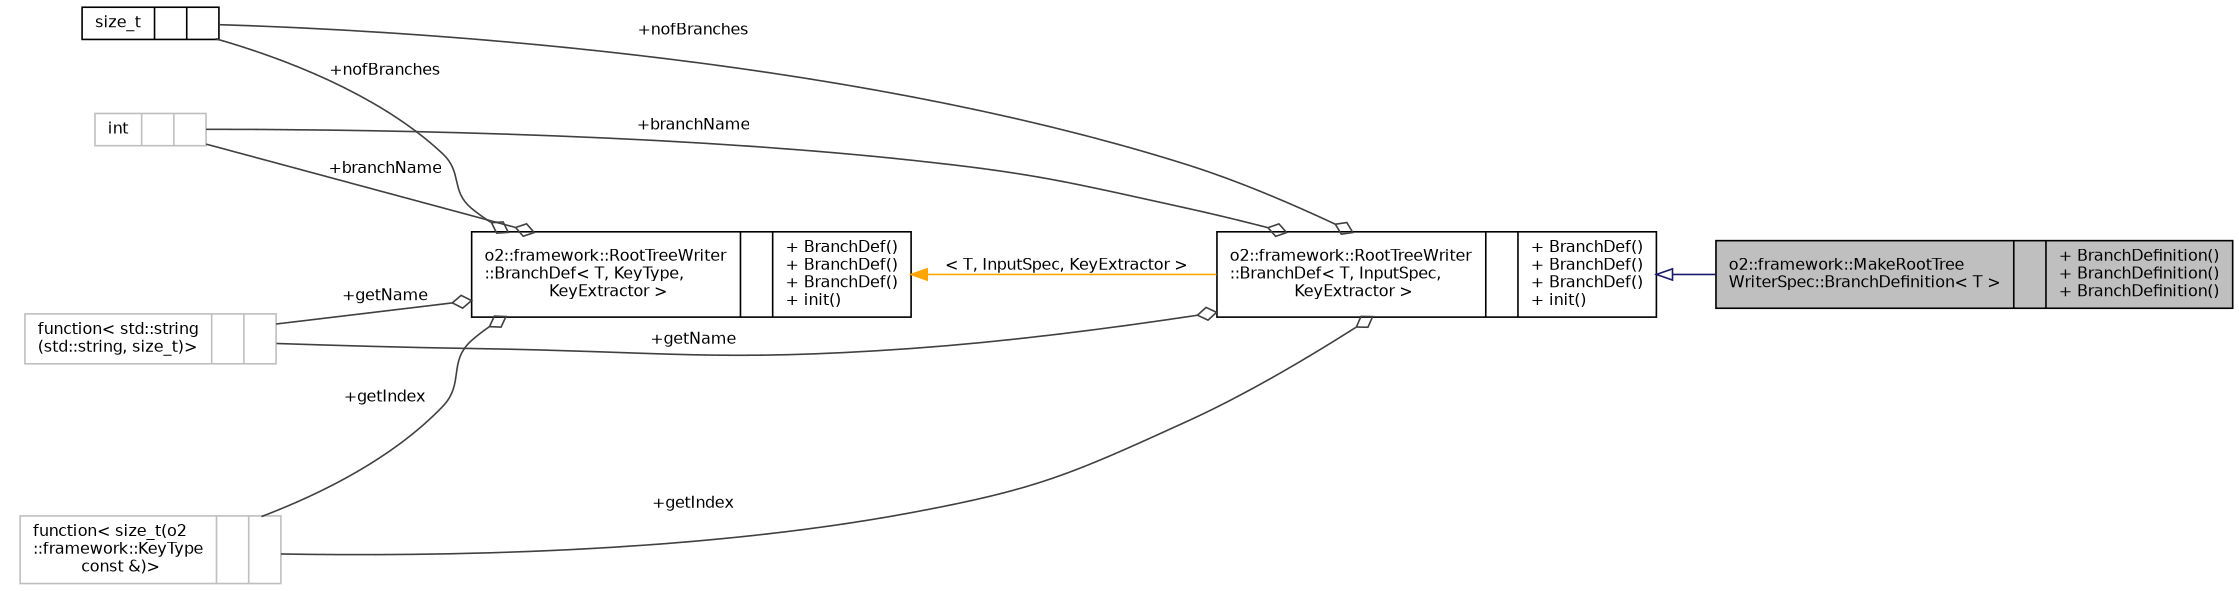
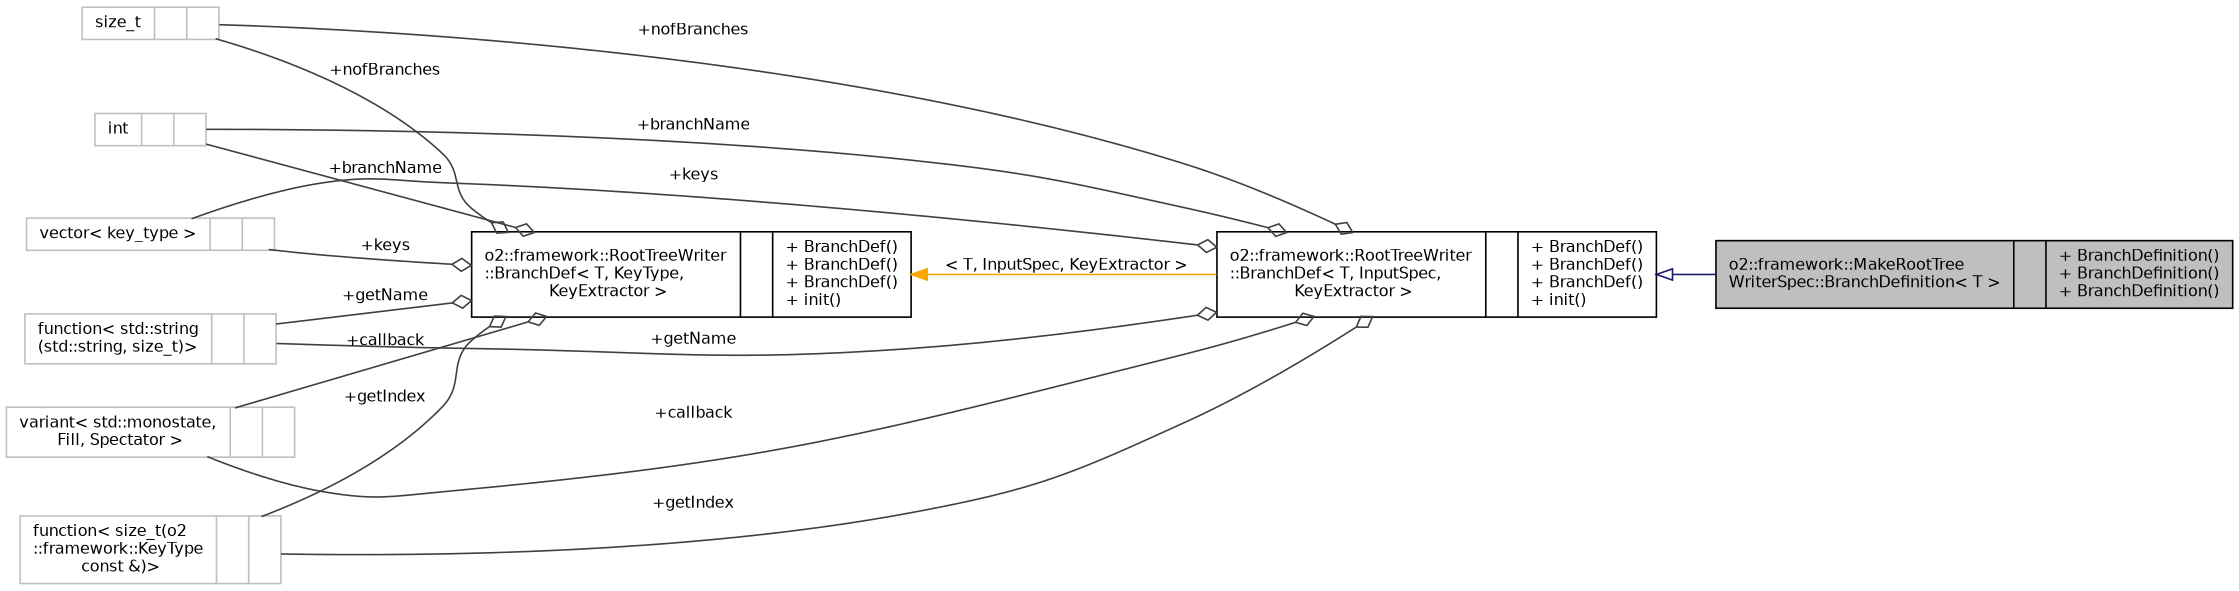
  digraph {
    rankdir=LR
    node [color=grey75 fontname=Helvetica fontsize=10 shape=record]
    edge [color=grey25 fontname=Helvetica fontsize=10 labelfontname=Helvetica labelfontsize=10 style=solid arrowhead=odiamond]
    n1 [color=black fillcolor=grey75 fontcolor=black height=0.2 label="{o2::framework::MakeRootTree\lWriterSpec::BranchDefinition\< T \>\n||+ BranchDefinition()\l+ BranchDefinition()\l+ BranchDefinition()\l}" style=filled width=0.4]
    n2 [color=black height=0.2 label="{o2::framework::RootTreeWriter\l::BranchDef\< T, InputSpec,\l KeyExtractor \>\n||+ BranchDef()\l+ BranchDef()\l+ BranchDef()\l+ init()\l}" width=0.4]
+   n3 [height=0.2 label="{vector\< key_type \>\n||}" width=0.4]
    n4 [color=black height=0.2 label="{o2::framework::RootTreeWriter\l::BranchDef\< T, KeyType,\l KeyExtractor \>\n||+ BranchDef()\l+ BranchDef()\l+ BranchDef()\l+ init()\l}" width=0.4]
-   n5 [color=black height=0.2 label="{size_t\n||}" width=0.4]
+   n5 [height=0.2 label="{size_t\n||}" width=0.4]
    n6 [height=0.2 label="{int\n||}" width=0.4]
    n7 [height=0.2 label="{function\< std::string\l(std::string, size_t)\>\n||}" width=0.4]
    n8 [height=0.2 label="{function\< size_t(o2\l::framework::KeyType\l const &)\>\n||}" width=0.4]
+   n9 [height=0.2 label="{variant\< std::monostate,\l Fill, Spectator \>\n||}" width=0.4]
    n2 -> n1 [arrowtail=onormal color=midnightblue dir=back arrowhead=""]
+   n3 -> n2 [label=" +keys"]
+   n3 -> n4 [label=" +keys"]
    n4 -> n2 [color=orange dir=back label=" \< T, InputSpec, KeyExtractor \>" arrowhead=""]
    n5 -> n2 [label=" +nofBranches"]
    n5 -> n4 [label=" +nofBranches"]
    n6 -> n2 [label=" +branchName"]
    n6 -> n4 [label=" +branchName"]
    n7 -> n2 [label=" +getName"]
    n7 -> n4 [label=" +getName"]
    n8 -> n2 [label=" +getIndex"]
    n8 -> n4 [label=" +getIndex"]
+   n9 -> n2 [label=" +callback"]
+   n9 -> n4 [label=" +callback"]
  }
